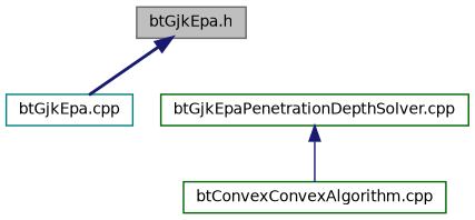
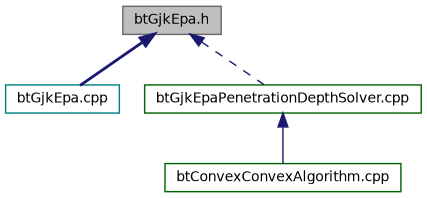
  digraph {
    node [color=darkgreen fillcolor=white fontname=Helvetica fontsize=10 shape=record style=filled]
    edge [color=midnightblue dir=back fontname=Helvetica fontsize=10 labelfontname=Helvetica labelfontsize=10]
    n1 [color=gray40 fillcolor=grey75 fontcolor=black height=0.2 label="btGjkEpa.h" width=0.4]
    n2 [color=teal height=0.2 label="btGjkEpa.cpp" width=0.4]
    n3 [height=0.2 label="btGjkEpaPenetrationDepthSolver.cpp" width=0.4]
    n4 [height=0.2 label="btConvexConvexAlgorithm.cpp" width=0.4]
    n1 -> n2 [style=bold]
+   n1 -> n3 [style=dashed]
    n3 -> n4 [style=solid]
  }
